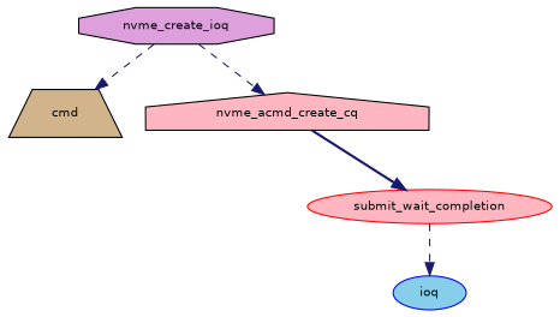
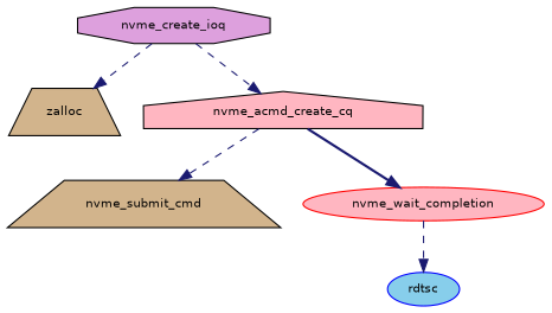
  digraph {
    rankdir=TB
    node [color=black fillcolor=tan fontname=Helvetica fontsize=10 shape=trapezium style=filled]
    edge [color=midnightblue fontname=Helvetica fontsize=10 labelfontname=Helvetica labelfontsize=10 style=dashed]
    n1 [fillcolor=plum fontcolor=black height=0.2 label=nvme_create_ioq shape=octagon width=0.4]
-   n2 [height=0.2 label=cmd width=0.4]
+   n2 [height=0.2 label=zalloc width=0.4]
    n3 [fillcolor=lightpink height=0.2 label=nvme_acmd_create_cq shape=house width=0.4]
-   n5 [color=red fillcolor=lightpink height=0.2 label=submit_wait_completion shape=ellipse width=0.4]
-   n6 [color=blue fillcolor=skyblue height=0.2 label=ioq shape=ellipse width=0.4]
+   n4 [height=0.2 label=nvme_submit_cmd width=0.4]
+   n5 [color=red fillcolor=lightpink height=0.2 label=nvme_wait_completion shape=ellipse width=0.4]
+   n6 [color=blue fillcolor=skyblue height=0.2 label=rdtsc shape=ellipse width=0.4]
    n1 -> n2
    n1 -> n3
+   n3 -> n4
    n3 -> n5 [style=bold]
    n5 -> n6
  }
